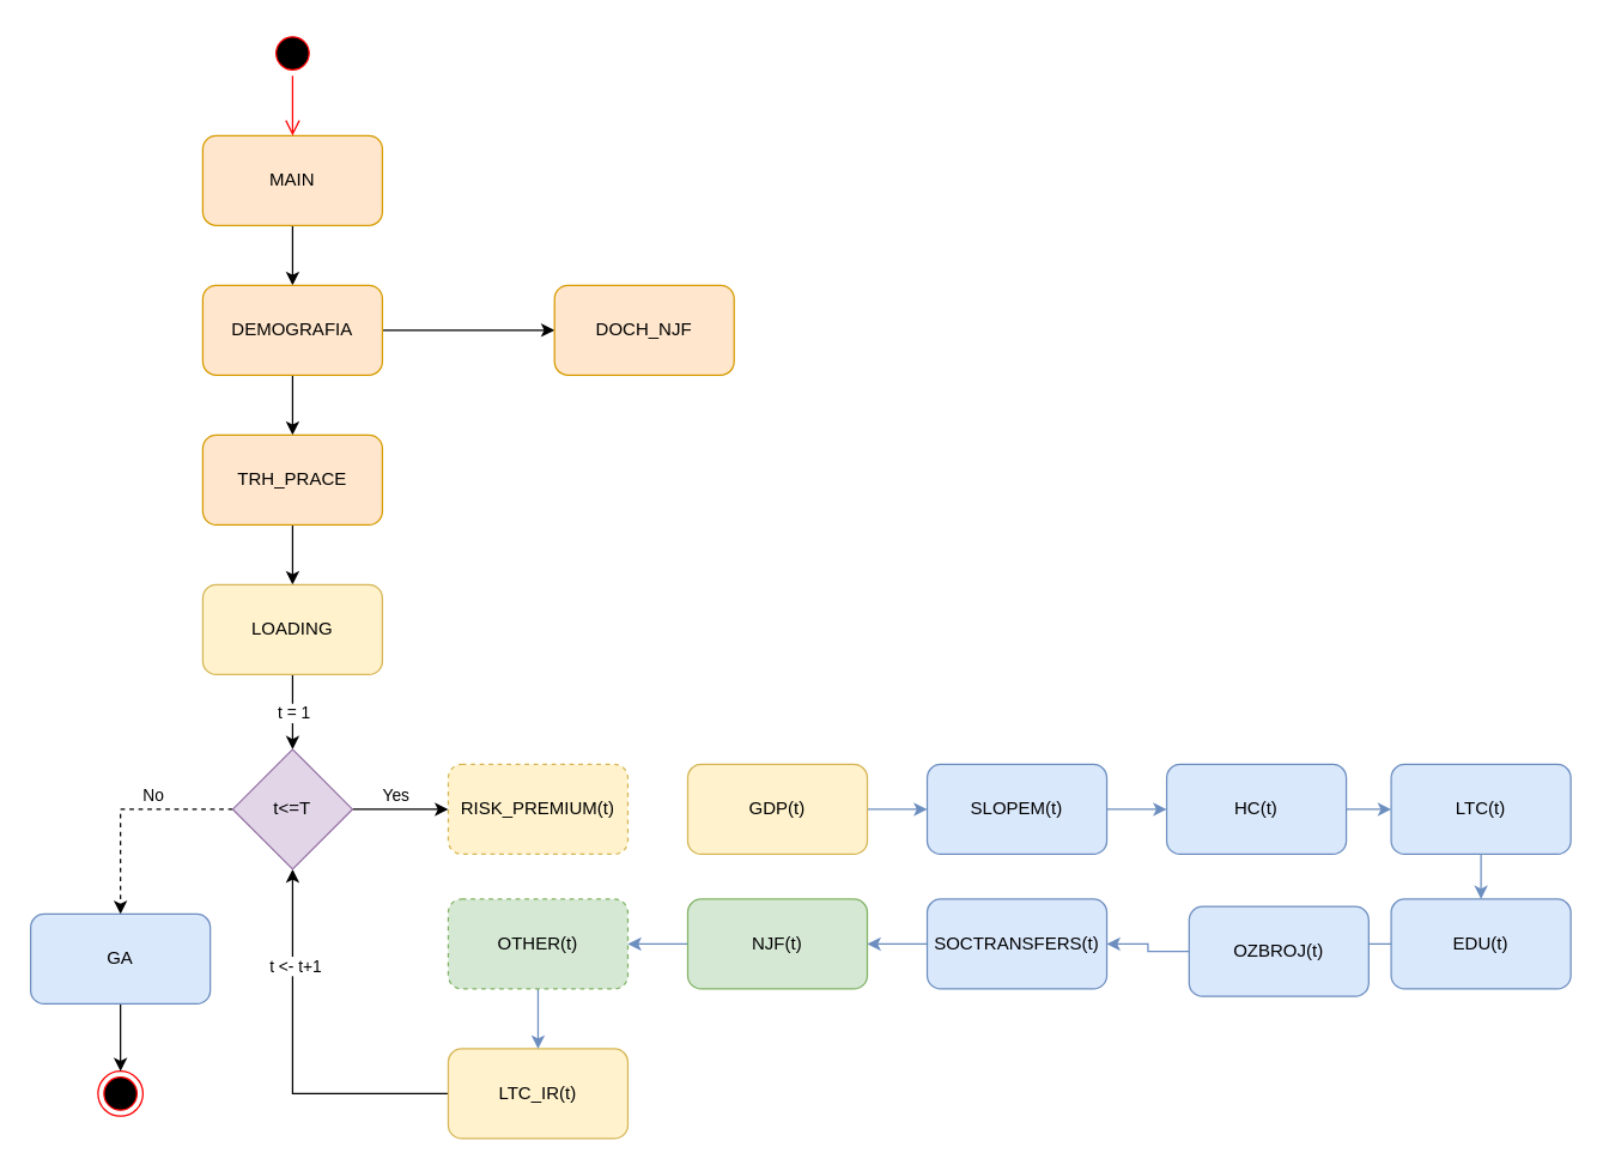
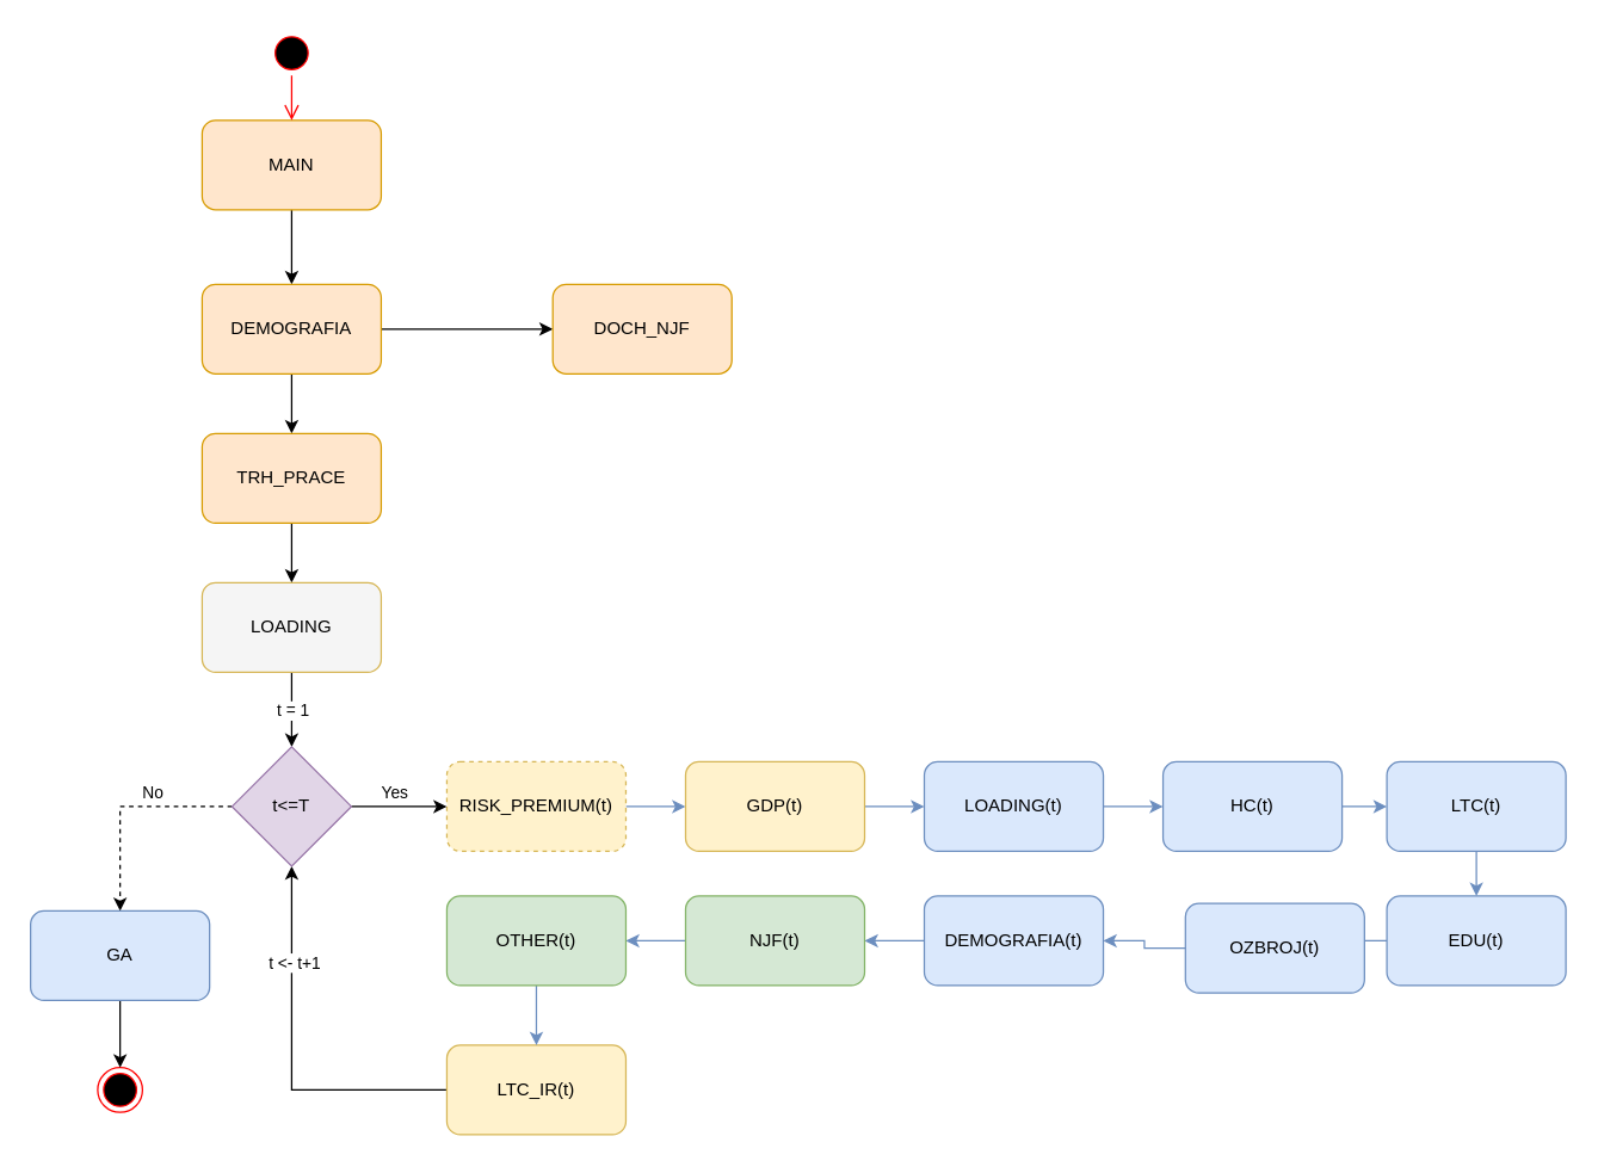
  <mxCell id="0" />
  <mxCell id="1" parent="0" />
+ <mxCell id="2" style="edgeStyle=orthogonalEdgeStyle;rounded=0;orthogonalLoop=1;jettySize=auto;html=1;entryX=0;entryY=0.5;entryDx=0;entryDy=0;fillColor=#dae8fc;strokeColor=#6c8ebf;" edge="1" parent="1" source="3" target="5"><mxGeometry relative="1" as="geometry" /></mxCell>
  <mxCell id="3" value="RISK_PREMIUM(t)" style="rounded=1;whiteSpace=wrap;html=1;fillColor=#fff2cc;strokeColor=#d6b656;dashed=1;" vertex="1" parent="1"><mxGeometry x="299" y="510" width="120" height="60" as="geometry" /></mxCell>
  <mxCell id="4" style="edgeStyle=orthogonalEdgeStyle;rounded=0;orthogonalLoop=1;jettySize=auto;html=1;entryX=0;entryY=0.5;entryDx=0;entryDy=0;fillColor=#dae8fc;strokeColor=#6c8ebf;" edge="1" parent="1" source="5" target="20"><mxGeometry relative="1" as="geometry" /></mxCell>
  <mxCell id="5" value="GDP(t)" style="rounded=1;whiteSpace=wrap;html=1;fillColor=#fff2cc;strokeColor=#d6b656;" vertex="1" parent="1"><mxGeometry x="459" y="510" width="120" height="60" as="geometry" /></mxCell>
  <mxCell id="6" style="edgeStyle=orthogonalEdgeStyle;rounded=0;orthogonalLoop=1;jettySize=auto;html=1;entryX=0.5;entryY=1;entryDx=0;entryDy=0;" edge="1" parent="1" source="8" target="39"><mxGeometry relative="1" as="geometry" /></mxCell>
  <mxCell id="7" value="t &amp;lt;- t+1" style="edgeLabel;html=1;align=center;verticalAlign=middle;resizable=0;points=[];" vertex="1" connectable="0" parent="6"><mxGeometry x="0.499" y="-1" relative="1" as="geometry"><mxPoint as="offset" /></mxGeometry></mxCell>
  <mxCell id="8" value="LTC_IR(t)" style="rounded=1;whiteSpace=wrap;html=1;fillColor=#fff2cc;strokeColor=#d6b656;" vertex="1" parent="1"><mxGeometry x="299" y="700" width="120" height="60" as="geometry" /></mxCell>
  <mxCell id="9" style="edgeStyle=orthogonalEdgeStyle;rounded=0;orthogonalLoop=1;jettySize=auto;html=1;entryX=0.5;entryY=0;entryDx=0;entryDy=0;" edge="1" parent="1" source="10" target="13"><mxGeometry relative="1" as="geometry" /></mxCell>
- <mxCell id="10" value="MAIN" style="rounded=1;whiteSpace=wrap;html=1;fillColor=#ffe6cc;strokeColor=#d79b00;" vertex="1" parent="1"><mxGeometry x="135" y="90" width="120" height="60" as="geometry" /></mxCell>
+ <mxCell id="10" value="MAIN" style="rounded=1;whiteSpace=wrap;html=1;fillColor=#ffe6cc;strokeColor=#d79b00;" vertex="1" parent="1"><mxGeometry x="135" y="80" width="120" height="60" as="geometry" /></mxCell>
  <mxCell id="11" style="edgeStyle=orthogonalEdgeStyle;rounded=0;orthogonalLoop=1;jettySize=auto;html=1;entryX=0.5;entryY=0;entryDx=0;entryDy=0;" edge="1" parent="1" source="13" target="15"><mxGeometry relative="1" as="geometry" /></mxCell>
  <mxCell id="12" style="edgeStyle=orthogonalEdgeStyle;rounded=0;orthogonalLoop=1;jettySize=auto;html=1;" edge="1" parent="1" source="13" target="45"><mxGeometry relative="1" as="geometry" /></mxCell>
  <mxCell id="13" value="DEMOGRAFIA" style="rounded=1;whiteSpace=wrap;html=1;fillColor=#ffe6cc;strokeColor=#d79b00;" vertex="1" parent="1"><mxGeometry x="135" y="190" width="120" height="60" as="geometry" /></mxCell>
  <mxCell id="14" style="edgeStyle=orthogonalEdgeStyle;rounded=0;orthogonalLoop=1;jettySize=auto;html=1;entryX=0.5;entryY=0;entryDx=0;entryDy=0;" edge="1" parent="1" source="15" target="18"><mxGeometry relative="1" as="geometry" /></mxCell>
  <mxCell id="15" value="TRH_PRACE" style="rounded=1;whiteSpace=wrap;html=1;fillColor=#ffe6cc;strokeColor=#d79b00;" vertex="1" parent="1"><mxGeometry x="135" y="290" width="120" height="60" as="geometry" /></mxCell>
  <mxCell id="16" style="edgeStyle=orthogonalEdgeStyle;rounded=0;orthogonalLoop=1;jettySize=auto;html=1;entryX=0.5;entryY=0;entryDx=0;entryDy=0;" edge="1" parent="1" source="18" target="39"><mxGeometry relative="1" as="geometry" /></mxCell>
  <mxCell id="17" value="t = 1" style="edgeLabel;html=1;align=center;verticalAlign=middle;resizable=0;points=[];" vertex="1" connectable="0" parent="16"><mxGeometry x="-0.488" relative="1" as="geometry"><mxPoint y="12" as="offset" /></mxGeometry></mxCell>
- <mxCell id="18" value="LOADING" style="rounded=1;whiteSpace=wrap;html=1;fillColor=#fff2cc;strokeColor=#d6b656;" vertex="1" parent="1"><mxGeometry x="135" y="390" width="120" height="60" as="geometry" /></mxCell>
+ <mxCell id="18" value="LOADING" style="rounded=1;whiteSpace=wrap;html=1;fillColor=#f5f5f5;strokeColor=#d6b656;" vertex="1" parent="1"><mxGeometry x="135" y="390" width="120" height="60" as="geometry" /></mxCell>
  <mxCell id="19" style="edgeStyle=orthogonalEdgeStyle;rounded=0;orthogonalLoop=1;jettySize=auto;html=1;entryX=0;entryY=0.5;entryDx=0;entryDy=0;fillColor=#dae8fc;strokeColor=#6c8ebf;" edge="1" parent="1" source="20" target="22"><mxGeometry relative="1" as="geometry" /></mxCell>
- <mxCell id="20" value="SLOPEM(t)" style="rounded=1;whiteSpace=wrap;html=1;fillColor=#dae8fc;strokeColor=#6c8ebf;" vertex="1" parent="1"><mxGeometry x="619" y="510" width="120" height="60" as="geometry" /></mxCell>
+ <mxCell id="20" value="LOADING(t)" style="rounded=1;whiteSpace=wrap;html=1;fillColor=#dae8fc;strokeColor=#6c8ebf;" vertex="1" parent="1"><mxGeometry x="619" y="510" width="120" height="60" as="geometry" /></mxCell>
  <mxCell id="21" style="edgeStyle=orthogonalEdgeStyle;rounded=0;orthogonalLoop=1;jettySize=auto;html=1;entryX=0;entryY=0.5;entryDx=0;entryDy=0;fillColor=#dae8fc;strokeColor=#6c8ebf;" edge="1" parent="1" source="22" target="24"><mxGeometry relative="1" as="geometry" /></mxCell>
  <mxCell id="22" value="HC(t)" style="rounded=1;whiteSpace=wrap;html=1;fillColor=#dae8fc;strokeColor=#6c8ebf;" vertex="1" parent="1"><mxGeometry x="779" y="510" width="120" height="60" as="geometry" /></mxCell>
  <mxCell id="23" style="edgeStyle=orthogonalEdgeStyle;rounded=0;orthogonalLoop=1;jettySize=auto;html=1;entryX=0.5;entryY=0;entryDx=0;entryDy=0;fillColor=#dae8fc;strokeColor=#6c8ebf;" edge="1" parent="1" source="24" target="26"><mxGeometry relative="1" as="geometry" /></mxCell>
  <mxCell id="24" value="LTC(t)" style="rounded=1;whiteSpace=wrap;html=1;fillColor=#dae8fc;strokeColor=#6c8ebf;" vertex="1" parent="1"><mxGeometry x="929" y="510" width="120" height="60" as="geometry" /></mxCell>
  <mxCell id="25" style="edgeStyle=orthogonalEdgeStyle;rounded=0;orthogonalLoop=1;jettySize=auto;html=1;fillColor=#dae8fc;strokeColor=#6c8ebf;" edge="1" parent="1" source="26" target="28"><mxGeometry relative="1" as="geometry" /></mxCell>
  <mxCell id="26" value="EDU(t)" style="rounded=1;whiteSpace=wrap;html=1;fillColor=#dae8fc;strokeColor=#6c8ebf;" vertex="1" parent="1"><mxGeometry x="929" y="600" width="120" height="60" as="geometry" /></mxCell>
  <mxCell id="27" style="edgeStyle=orthogonalEdgeStyle;rounded=0;orthogonalLoop=1;jettySize=auto;html=1;entryX=1;entryY=0.5;entryDx=0;entryDy=0;fillColor=#dae8fc;strokeColor=#6c8ebf;" edge="1" parent="1" source="28" target="30"><mxGeometry relative="1" as="geometry" /></mxCell>
  <mxCell id="28" value="OZBROJ(t)" style="rounded=1;whiteSpace=wrap;html=1;fillColor=#dae8fc;strokeColor=#6c8ebf;" vertex="1" parent="1"><mxGeometry x="794" y="605" width="120" height="60" as="geometry" /></mxCell>
  <mxCell id="29" style="edgeStyle=orthogonalEdgeStyle;rounded=0;orthogonalLoop=1;jettySize=auto;html=1;entryX=1;entryY=0.5;entryDx=0;entryDy=0;fillColor=#dae8fc;strokeColor=#6c8ebf;" edge="1" parent="1" source="30" target="32"><mxGeometry relative="1" as="geometry" /></mxCell>
- <mxCell id="30" value="SOCTRANSFERS(t)" style="rounded=1;whiteSpace=wrap;html=1;fillColor=#dae8fc;strokeColor=#6c8ebf;" vertex="1" parent="1"><mxGeometry x="619" y="600" width="120" height="60" as="geometry" /></mxCell>
+ <mxCell id="30" value="DEMOGRAFIA(t)" style="rounded=1;whiteSpace=wrap;html=1;fillColor=#dae8fc;strokeColor=#6c8ebf;" vertex="1" parent="1"><mxGeometry x="619" y="600" width="120" height="60" as="geometry" /></mxCell>
  <mxCell id="31" style="edgeStyle=orthogonalEdgeStyle;rounded=0;orthogonalLoop=1;jettySize=auto;html=1;entryX=1;entryY=0.5;entryDx=0;entryDy=0;fillColor=#dae8fc;strokeColor=#6c8ebf;" edge="1" parent="1" source="32" target="34"><mxGeometry relative="1" as="geometry" /></mxCell>
  <mxCell id="32" value="NJF(t)" style="rounded=1;whiteSpace=wrap;html=1;fillColor=#d5e8d4;strokeColor=#82b366;" vertex="1" parent="1"><mxGeometry x="459" y="600" width="120" height="60" as="geometry" /></mxCell>
  <mxCell id="33" style="edgeStyle=orthogonalEdgeStyle;rounded=0;orthogonalLoop=1;jettySize=auto;html=1;entryX=0.5;entryY=0;entryDx=0;entryDy=0;fillColor=#dae8fc;strokeColor=#6c8ebf;" edge="1" parent="1" source="34" target="8"><mxGeometry relative="1" as="geometry" /></mxCell>
- <mxCell id="34" value="OTHER(t)" style="rounded=1;whiteSpace=wrap;html=1;fillColor=#d5e8d4;strokeColor=#82b366;dashed=1;" vertex="1" parent="1"><mxGeometry x="299" y="600" width="120" height="60" as="geometry" /></mxCell>
+ <mxCell id="34" value="OTHER(t)" style="rounded=1;whiteSpace=wrap;html=1;fillColor=#d5e8d4;strokeColor=#82b366;" vertex="1" parent="1"><mxGeometry x="299" y="600" width="120" height="60" as="geometry" /></mxCell>
  <mxCell id="35" style="edgeStyle=orthogonalEdgeStyle;rounded=0;orthogonalLoop=1;jettySize=auto;html=1;entryX=0;entryY=0.5;entryDx=0;entryDy=0;" edge="1" parent="1" source="39" target="3"><mxGeometry relative="1" as="geometry" /></mxCell>
  <mxCell id="36" value="Yes" style="edgeLabel;html=1;align=center;verticalAlign=middle;resizable=0;points=[];" vertex="1" connectable="0" parent="35"><mxGeometry x="-0.131" y="-4" relative="1" as="geometry"><mxPoint y="-14" as="offset" /></mxGeometry></mxCell>
  <mxCell id="37" style="edgeStyle=orthogonalEdgeStyle;rounded=0;orthogonalLoop=1;jettySize=auto;html=1;dashed=1;" edge="1" parent="1" source="39" target="42"><mxGeometry relative="1" as="geometry"><mxPoint x="100" y="540" as="targetPoint" /></mxGeometry></mxCell>
  <mxCell id="38" value="No" style="edgeLabel;html=1;align=center;verticalAlign=middle;resizable=0;points=[];" vertex="1" connectable="0" parent="37"><mxGeometry x="-0.252" y="2" relative="1" as="geometry"><mxPoint y="-12" as="offset" /></mxGeometry></mxCell>
  <mxCell id="39" value="t&amp;lt;=T" style="rhombus;whiteSpace=wrap;html=1;fillColor=#e1d5e7;strokeColor=#9673a6;" vertex="1" parent="1"><mxGeometry x="155" y="500" width="80" height="80" as="geometry" /></mxCell>
  <mxCell id="40" value="" style="ellipse;html=1;shape=endState;fillColor=#000000;strokeColor=#ff0000;" vertex="1" parent="1"><mxGeometry x="65" y="715" width="30" height="30" as="geometry" /></mxCell>
  <mxCell id="41" style="edgeStyle=orthogonalEdgeStyle;rounded=0;orthogonalLoop=1;jettySize=auto;html=1;" edge="1" parent="1" source="42" target="40"><mxGeometry relative="1" as="geometry" /></mxCell>
  <mxCell id="42" value="GA" style="rounded=1;whiteSpace=wrap;html=1;fillColor=#dae8fc;strokeColor=#6c8ebf;" vertex="1" parent="1"><mxGeometry x="20" y="610" width="120" height="60" as="geometry" /></mxCell>
  <mxCell id="43" value="" style="ellipse;html=1;shape=startState;fillColor=#000000;strokeColor=#ff0000;" vertex="1" parent="1"><mxGeometry x="180" y="20" width="30" height="30" as="geometry" /></mxCell>
  <mxCell id="44" value="" style="edgeStyle=orthogonalEdgeStyle;html=1;verticalAlign=bottom;endArrow=open;endSize=8;strokeColor=#ff0000;rounded=0;entryX=0.5;entryY=0;entryDx=0;entryDy=0;" edge="1" source="43" parent="1" target="10"><mxGeometry relative="1" as="geometry"><mxPoint x="85" y="160" as="targetPoint" /><Array as="points"><mxPoint x="195" y="60" /><mxPoint x="195" y="60" /></Array></mxGeometry></mxCell>
  <mxCell id="45" value="DOCH_NJF" style="rounded=1;whiteSpace=wrap;html=1;fillColor=#ffe6cc;strokeColor=#d79b00;" vertex="1" parent="1"><mxGeometry x="370" y="190" width="120" height="60" as="geometry" /></mxCell>
